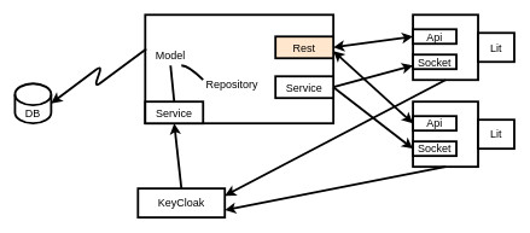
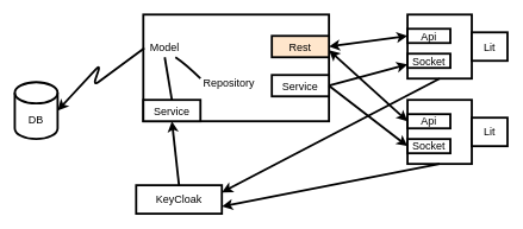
  <mxCell id="0" />
  <mxCell id="1" parent="0" />
- <mxCell id="2" value="&lt;div&gt;DB&lt;/div&gt;" style="shape=cylinder3;whiteSpace=wrap;html=1;boundedLbl=1;backgroundOutline=1;size=15;strokeWidth=3;fontSize=15;" parent="1" vertex="1"><mxGeometry x="20" y="115" width="50" height="55" as="geometry" /></mxCell>
+ <mxCell id="2" value="&lt;div&gt;DB&lt;/div&gt;" style="shape=cylinder3;whiteSpace=wrap;html=1;boundedLbl=1;backgroundOutline=1;size=15;strokeWidth=3;fontSize=15;" parent="1" vertex="1"><mxGeometry x="20" y="115" width="60" height="80" as="geometry" /></mxCell>
  <mxCell id="3" value="" style="rounded=0;whiteSpace=wrap;html=1;strokeWidth=3;fontSize=15;" parent="1" vertex="1"><mxGeometry x="200" y="20" width="260" height="150" as="geometry" /></mxCell>
  <mxCell id="4" value="Service" style="rounded=0;whiteSpace=wrap;html=1;strokeWidth=3;fontSize=15;" parent="1" vertex="1"><mxGeometry x="200" y="140" width="80" height="30" as="geometry" /></mxCell>
  <mxCell id="5" value="Rest" style="rounded=0;whiteSpace=wrap;html=1;strokeWidth=3;fontSize=15;fillColor=#ffe6cc;" parent="1" vertex="1"><mxGeometry x="380" y="50" width="80" height="30" as="geometry" /></mxCell>
  <mxCell id="6" value="Service" style="rounded=0;whiteSpace=wrap;html=1;strokeWidth=3;fontSize=15;" parent="1" vertex="1"><mxGeometry x="380" y="105" width="80" height="30" as="geometry" /></mxCell>
- <mxCell id="7" value="Model" style="text;html=1;align=center;verticalAlign=middle;whiteSpace=wrap;rounded=0;strokeWidth=3;fontSize=15;" parent="1" vertex="1"><mxGeometry x="205" y="60" width="60" height="30" as="geometry" /></mxCell>
+ <mxCell id="7" value="Model" style="text;html=1;align=center;verticalAlign=middle;whiteSpace=wrap;rounded=0;strokeWidth=3;fontSize=15;" parent="1" vertex="1"><mxGeometry x="200" y="50" width="60" height="30" as="geometry" /></mxCell>
  <mxCell id="8" value="Repository" style="text;html=1;align=center;verticalAlign=middle;whiteSpace=wrap;rounded=0;strokeWidth=3;fontSize=15;" parent="1" vertex="1"><mxGeometry x="290" y="100" width="60" height="30" as="geometry" /></mxCell>
  <mxCell id="9" value="KeyCloak" style="rounded=0;whiteSpace=wrap;html=1;strokeWidth=3;fontSize=15;" parent="1" vertex="1"><mxGeometry x="190" y="260" width="120" height="40" as="geometry" /></mxCell>
  <mxCell id="10" value="" style="whiteSpace=wrap;html=1;aspect=fixed;direction=south;strokeWidth=3;fontSize=15;" parent="1" vertex="1"><mxGeometry x="570" y="20" width="90" height="90" as="geometry" /></mxCell>
  <mxCell id="11" value="Socket" style="rounded=0;whiteSpace=wrap;html=1;strokeWidth=3;fontSize=15;" parent="1" vertex="1"><mxGeometry x="570" y="75" width="60" height="20" as="geometry" /></mxCell>
  <mxCell id="12" value="Api" style="rounded=0;whiteSpace=wrap;html=1;strokeWidth=3;fontSize=15;" parent="1" vertex="1"><mxGeometry x="570" y="40" width="60" height="20" as="geometry" /></mxCell>
  <mxCell id="13" value="Lit" style="rounded=0;whiteSpace=wrap;html=1;strokeWidth=3;fontSize=15;" parent="1" vertex="1"><mxGeometry x="660" y="45" width="50" height="40" as="geometry" /></mxCell>
  <mxCell id="14" value="" style="whiteSpace=wrap;html=1;aspect=fixed;direction=south;strokeWidth=3;fontSize=15;" parent="1" vertex="1"><mxGeometry x="570" y="140" width="90" height="90" as="geometry" /></mxCell>
  <mxCell id="15" value="Socket" style="rounded=0;whiteSpace=wrap;html=1;strokeWidth=3;fontSize=15;" parent="1" vertex="1"><mxGeometry x="570" y="195" width="60" height="20" as="geometry" /></mxCell>
  <mxCell id="16" value="Api" style="rounded=0;whiteSpace=wrap;html=1;strokeWidth=3;fontSize=15;" parent="1" vertex="1"><mxGeometry x="570" y="160" width="60" height="20" as="geometry" /></mxCell>
  <mxCell id="17" value="Lit" style="rounded=0;whiteSpace=wrap;html=1;strokeWidth=3;fontSize=15;" parent="1" vertex="1"><mxGeometry x="660" y="165" width="50" height="40" as="geometry" /></mxCell>
  <mxCell id="18" value="" style="curved=0;endArrow=classic;html=1;rounded=1;exitX=0.006;exitY=0.314;exitDx=0;exitDy=0;exitPerimeter=0;entryX=1;entryY=0.5;entryDx=0;entryDy=0;entryPerimeter=0;strokeWidth=3;fontSize=15;" parent="1" source="3" target="2" edge="1"><mxGeometry width="50" height="50" relative="1" as="geometry"><mxPoint x="100" y="140" as="sourcePoint" /><mxPoint x="150" y="90" as="targetPoint" /><Array as="points"><mxPoint x="130" y="120" /><mxPoint x="140" y="90" /></Array></mxGeometry></mxCell>
  <mxCell id="19" value="" style="endArrow=classic;html=1;rounded=0;exitX=0.5;exitY=0;exitDx=0;exitDy=0;entryX=0.5;entryY=1;entryDx=0;entryDy=0;strokeWidth=3;fontSize=15;" parent="1" source="9" target="4" edge="1"><mxGeometry width="50" height="50" relative="1" as="geometry"><mxPoint x="370" y="220" as="sourcePoint" /><mxPoint x="280" y="210" as="targetPoint" /></mxGeometry></mxCell>
  <mxCell id="20" value="" style="endArrow=classic;html=1;rounded=0;exitX=1;exitY=0.5;exitDx=0;exitDy=0;entryX=1;entryY=0.75;entryDx=0;entryDy=0;strokeWidth=3;fontSize=15;" parent="1" source="14" target="9" edge="1"><mxGeometry width="50" height="50" relative="1" as="geometry"><mxPoint x="520" y="270" as="sourcePoint" /><mxPoint x="420" y="170" as="targetPoint" /></mxGeometry></mxCell>
  <mxCell id="21" value="" style="endArrow=classic;html=1;rounded=0;exitX=1;exitY=0.5;exitDx=0;exitDy=0;entryX=1;entryY=0.25;entryDx=0;entryDy=0;strokeWidth=3;fontSize=15;" parent="1" source="10" target="9" edge="1"><mxGeometry width="50" height="50" relative="1" as="geometry"><mxPoint x="625" y="240" as="sourcePoint" /><mxPoint x="310" y="290" as="targetPoint" /></mxGeometry></mxCell>
  <mxCell id="22" value="" style="endArrow=none;html=1;rounded=0;curved=1;exitX=0.75;exitY=1;exitDx=0;exitDy=0;strokeWidth=3;fontSize=15;" parent="1" source="7" edge="1"><mxGeometry width="50" height="50" relative="1" as="geometry"><mxPoint x="370" y="220" as="sourcePoint" /><mxPoint x="280" y="110" as="targetPoint" /><Array as="points"><mxPoint x="260" y="90" /></Array></mxGeometry></mxCell>
  <mxCell id="23" value="" style="endArrow=none;html=1;rounded=0;curved=1;exitX=0.5;exitY=1;exitDx=0;exitDy=0;entryX=0.5;entryY=0;entryDx=0;entryDy=0;strokeWidth=3;fontSize=15;" parent="1" source="7" target="4" edge="1"><mxGeometry width="50" height="50" relative="1" as="geometry"><mxPoint x="255" y="90" as="sourcePoint" /><mxPoint x="300" y="125" as="targetPoint" /></mxGeometry></mxCell>
  <mxCell id="24" value="" style="endArrow=classic;html=1;rounded=0;entryX=0;entryY=0.75;entryDx=0;entryDy=0;exitX=1;exitY=0.5;exitDx=0;exitDy=0;strokeWidth=3;fontSize=15;" parent="1" source="6" target="11" edge="1"><mxGeometry width="50" height="50" relative="1" as="geometry"><mxPoint x="370" y="220" as="sourcePoint" /><mxPoint x="420" y="170" as="targetPoint" /></mxGeometry></mxCell>
  <mxCell id="25" value="" style="endArrow=classic;html=1;rounded=0;entryX=0;entryY=0.5;entryDx=0;entryDy=0;exitX=1;exitY=0.5;exitDx=0;exitDy=0;strokeWidth=3;fontSize=15;" parent="1" source="6" target="15" edge="1"><mxGeometry width="50" height="50" relative="1" as="geometry"><mxPoint x="470" y="130" as="sourcePoint" /><mxPoint x="580" y="100" as="targetPoint" /></mxGeometry></mxCell>
  <mxCell id="26" value="" style="endArrow=classic;startArrow=classic;html=1;rounded=0;entryX=0;entryY=0.5;entryDx=0;entryDy=0;exitX=1;exitY=0.5;exitDx=0;exitDy=0;strokeWidth=3;fontSize=15;" parent="1" source="5" target="12" edge="1"><mxGeometry width="50" height="50" relative="1" as="geometry"><mxPoint x="370" y="220" as="sourcePoint" /><mxPoint x="420" y="170" as="targetPoint" /></mxGeometry></mxCell>
  <mxCell id="27" value="" style="endArrow=classic;startArrow=classic;html=1;rounded=0;strokeWidth=3;fontSize=15;" parent="1" edge="1"><mxGeometry width="50" height="50" relative="1" as="geometry"><mxPoint x="460" y="70" as="sourcePoint" /><mxPoint x="570" y="170" as="targetPoint" /></mxGeometry></mxCell>
